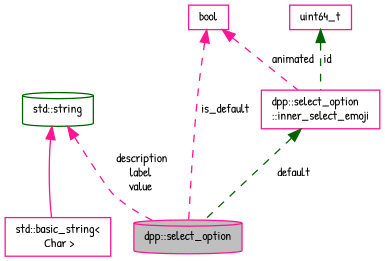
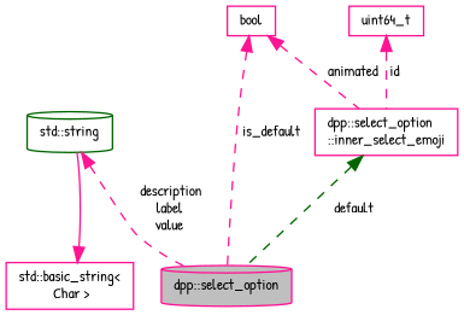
  digraph {
    fontname="Patrick Hand"
    node [color=deeppink fontname="Patrick Hand" fontsize=10 shape=box]
    edge [color=deeppink dir=back fontname="Patrick Hand" fontsize=10 labelfontname=Helvetica labelfontsize=10 style=dashed]
    n1 [fillcolor=grey75 fontcolor=black height=0.2 label="dpp::select_option" shape=cylinder style=filled width=0.4]
    n2 [color=darkgreen height=0.2 label="std::string" shape=cylinder width=0.4]
    n3 [height=0.2 label="dpp::select_option\l::inner_select_emoji" width=0.4]
    n4 [height=0.2 label="std::basic_string\<\l Char \>" width=0.4]
    n5 [height=0.2 label=bool width=0.4]
    n6 [height=0.2 label=uint64_t width=0.4]
    n2 -> n1 [label=" description\nlabel\nvalue"]
    n3 -> n1 [color=darkgreen label=" default"]
-   n2 -> n4 [style=solid]
+   n4 -> n2 [style=solid]
    n5 -> n1 [label=" is_default"]
    n5 -> n3 [label=" animated"]
-   n6 -> n3 [color=darkgreen label=" id"]
+   n6 -> n3 [label=" id"]
  }
